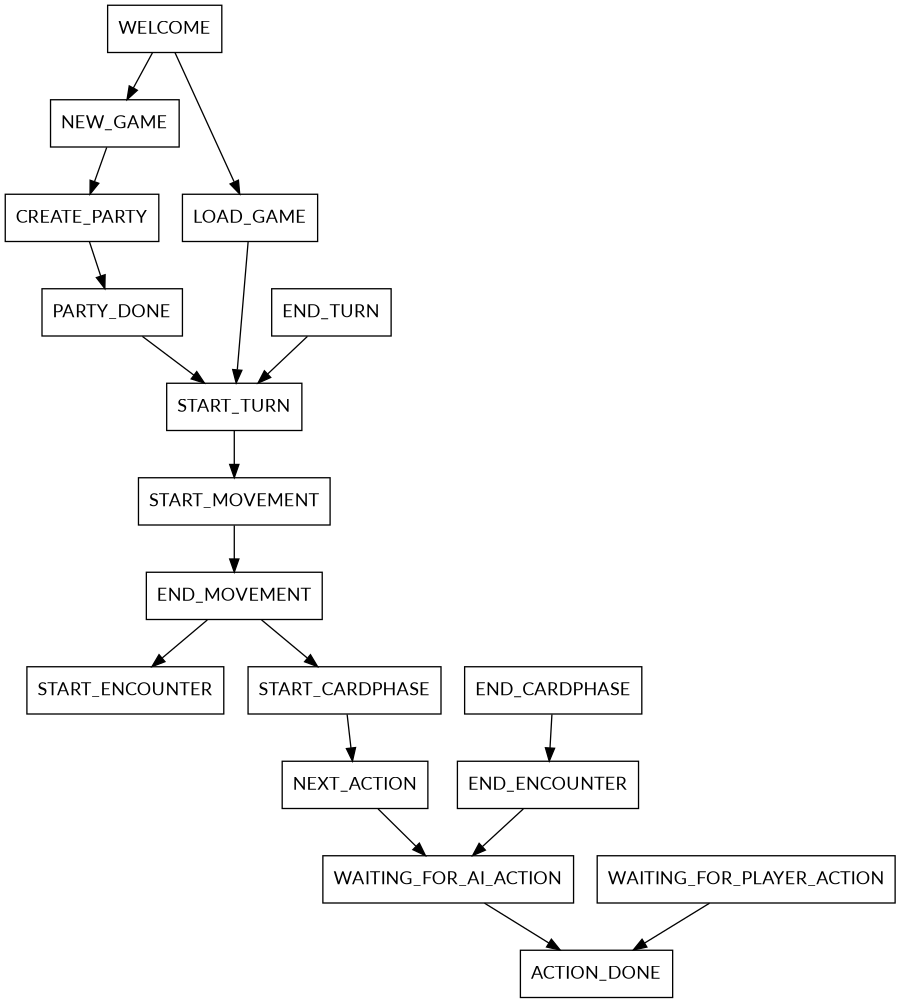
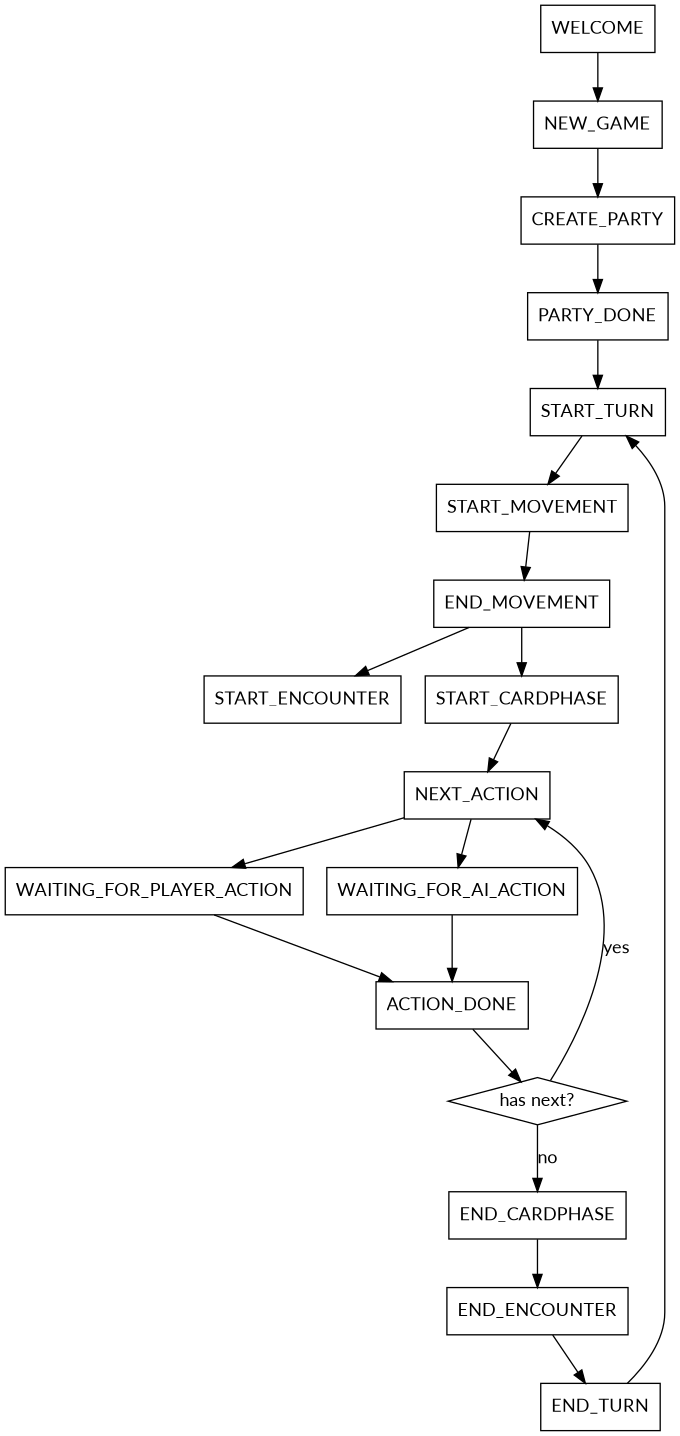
  digraph {
    fontname=Lato
    node [fontname=Lato shape=box]
    edge [fontname=Lato]
    WELCOME
    NEW_GAME
-   LOAD_GAME
    CREATE_PARTY
    START_TURN
    PARTY_DONE
    START_MOVEMENT
    END_MOVEMENT
    START_ENCOUNTER
    START_CARDPHASE
    NEXT_ACTION
    WAITING_FOR_PLAYER_ACTION
    WAITING_FOR_AI_ACTION
    ACTION_DONE
+   n15 [label="has next?" shape=diamond]
    END_CARDPHASE
    END_ENCOUNTER
    END_TURN
    WELCOME -> NEW_GAME
-   WELCOME -> LOAD_GAME
    NEW_GAME -> CREATE_PARTY
-   LOAD_GAME -> START_TURN
    CREATE_PARTY -> PARTY_DONE
    START_TURN -> START_MOVEMENT
    PARTY_DONE -> START_TURN
    START_MOVEMENT -> END_MOVEMENT
    END_MOVEMENT -> START_ENCOUNTER
    END_MOVEMENT -> START_CARDPHASE
    START_CARDPHASE -> NEXT_ACTION
+   NEXT_ACTION -> WAITING_FOR_PLAYER_ACTION
    NEXT_ACTION -> WAITING_FOR_AI_ACTION
    WAITING_FOR_PLAYER_ACTION -> ACTION_DONE
    WAITING_FOR_AI_ACTION -> ACTION_DONE
+   ACTION_DONE -> n15
+   n15 -> NEXT_ACTION [label=yes]
+   n15 -> END_CARDPHASE [label=no]
    END_CARDPHASE -> END_ENCOUNTER
-   END_ENCOUNTER -> WAITING_FOR_AI_ACTION
+   END_ENCOUNTER -> END_TURN
    END_TURN -> START_TURN
  }
